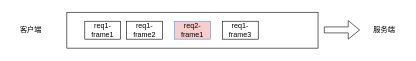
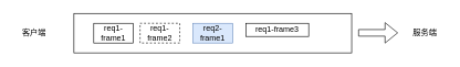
  <mxCell id="0" />
  <mxCell id="1" parent="0" />
  <mxCell id="2" value="" style="rounded=0;whiteSpace=wrap;html=1;" vertex="1" parent="1"><mxGeometry x="110" y="20" width="420" height="60" as="geometry" /></mxCell>
- <mxCell id="3" value="req1-frame3" style="rounded=0;whiteSpace=wrap;html=1;" vertex="1" parent="1"><mxGeometry x="370" y="35" width="60" height="30" as="geometry" /></mxCell>
- <mxCell id="4" value="req2-frame1" style="rounded=0;whiteSpace=wrap;html=1;fillColor=#f8cecc;strokeColor=#6c8ebf;" vertex="1" parent="1"><mxGeometry x="290" y="35" width="60" height="30" as="geometry" /></mxCell>
- <mxCell id="5" value="req1-frame2" style="rounded=0;whiteSpace=wrap;html=1;" vertex="1" parent="1"><mxGeometry x="210" y="35" width="60" height="30" as="geometry" /></mxCell>
+ <mxCell id="3" value="req1-frame3" style="rounded=0;whiteSpace=wrap;html=1;" vertex="1" parent="1"><mxGeometry x="370" y="35" width="95" height="20" as="geometry" /></mxCell>
+ <mxCell id="4" value="req2-frame1" style="rounded=0;whiteSpace=wrap;html=1;fillColor=#dae8fc;strokeColor=#6c8ebf;" vertex="1" parent="1"><mxGeometry x="290" y="35" width="60" height="30" as="geometry" /></mxCell>
+ <mxCell id="5" value="req1-frame2" style="rounded=0;whiteSpace=wrap;html=1;dashed=1;" vertex="1" parent="1"><mxGeometry x="210" y="35" width="60" height="30" as="geometry" /></mxCell>
  <mxCell id="6" value="req1-frame1" style="rounded=0;whiteSpace=wrap;html=1;" vertex="1" parent="1"><mxGeometry x="140" y="35" width="60" height="30" as="geometry" /></mxCell>
  <mxCell id="7" value="" style="shape=flexArrow;endArrow=classic;html=1;rounded=0;" edge="1" parent="1"><mxGeometry width="50" height="50" relative="1" as="geometry"><mxPoint x="540" y="49.5" as="sourcePoint" /><mxPoint x="600" y="49.5" as="targetPoint" /></mxGeometry></mxCell>
  <mxCell id="8" value="服务端" style="text;html=1;strokeColor=none;fillColor=none;align=center;verticalAlign=middle;whiteSpace=wrap;rounded=0;" vertex="1" parent="1"><mxGeometry x="611" y="35" width="60" height="30" as="geometry" /></mxCell>
  <mxCell id="9" value="客户端" style="text;html=1;strokeColor=none;fillColor=none;align=center;verticalAlign=middle;whiteSpace=wrap;rounded=0;" vertex="1" parent="1"><mxGeometry x="20" y="35" width="60" height="30" as="geometry" /></mxCell>
